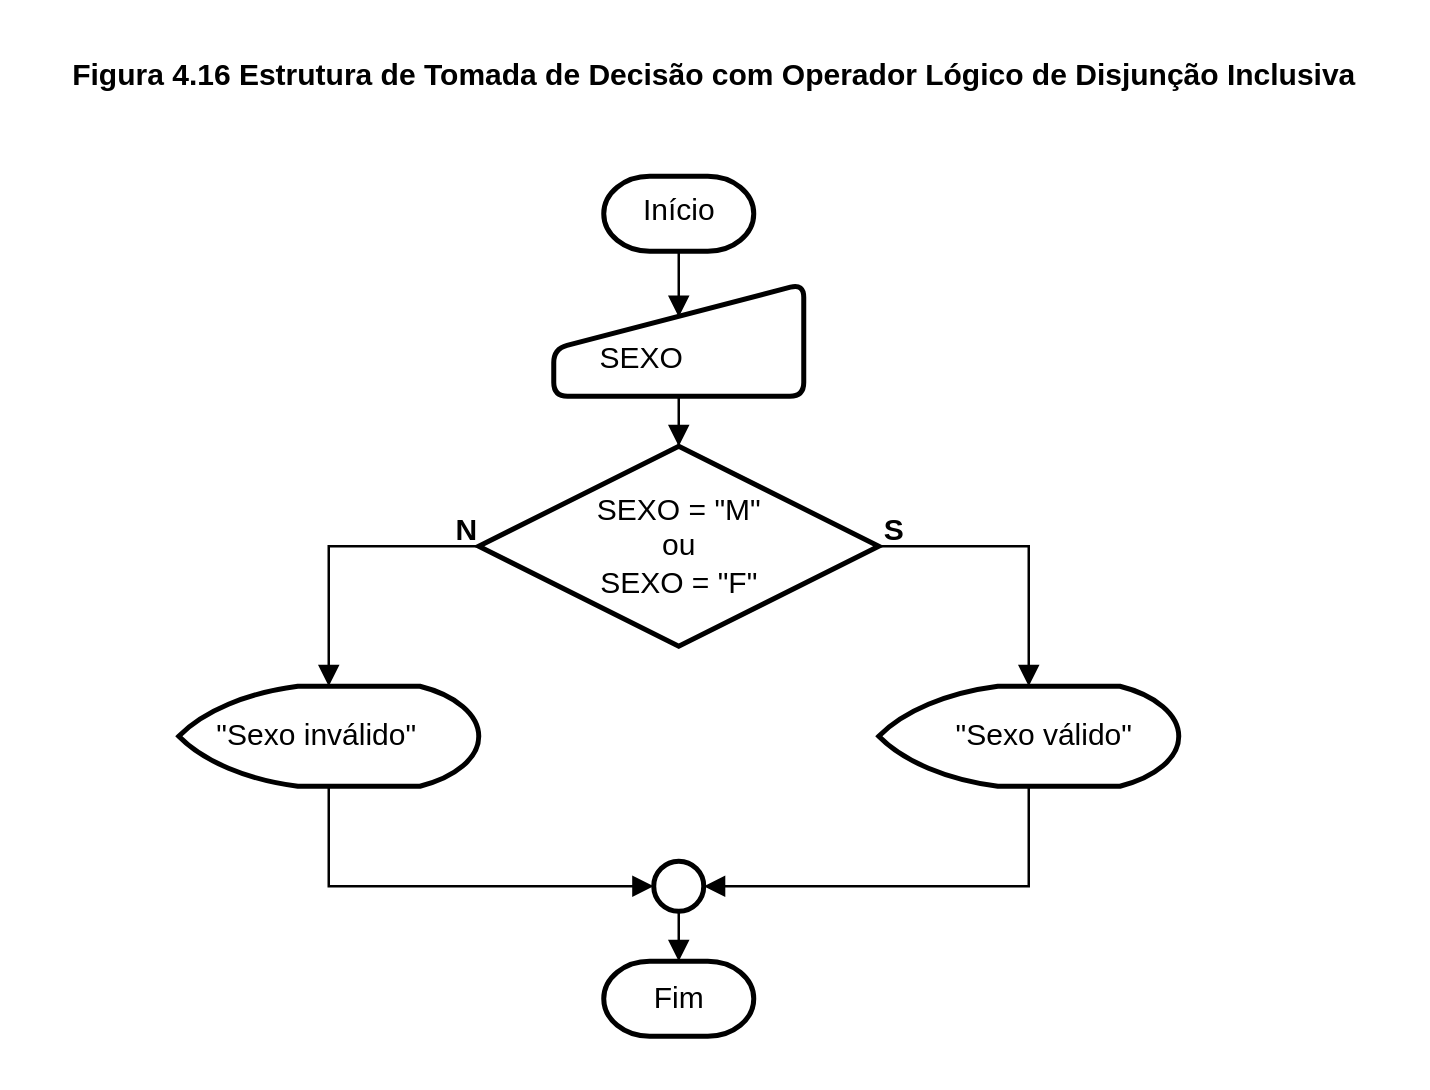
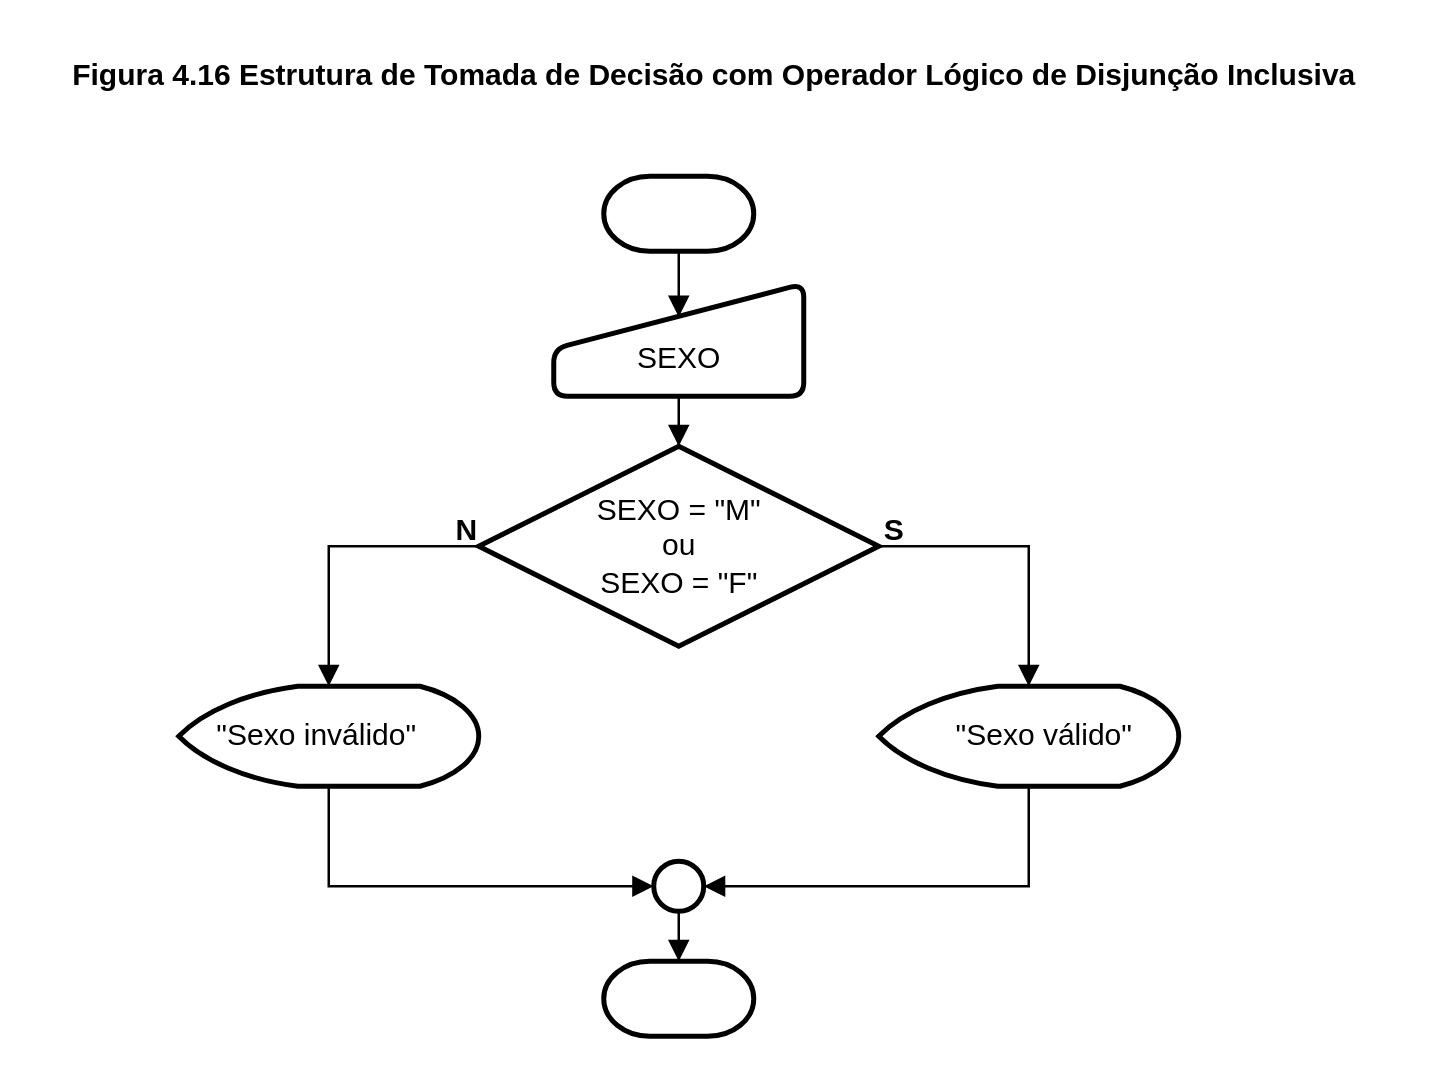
  <mxCell id="0" />
  <mxCell id="1" parent="0" />
  <mxCell id="2" value="&lt;b&gt;Figura 4.16 Estrutura de Tomada de Decisão com Operador Lógico de Disjunção Inclusiva&lt;/b&gt;" style="text;html=1;align=center;verticalAlign=middle;resizable=0;points=[];autosize=1;strokeColor=none;fillColor=none;" parent="1" vertex="1"><mxGeometry x="20" width="530" height="20" as="geometry" y="20" /></mxCell>
  <mxCell id="3" value="" style="group" vertex="1" connectable="0" parent="1"><mxGeometry x="71" y="70" width="400" height="344" as="geometry" /></mxCell>
  <mxCell id="4" value="" style="strokeWidth=2;html=1;shape=mxgraph.flowchart.terminator;whiteSpace=wrap;" parent="3" vertex="1"><mxGeometry x="170" width="60" height="30" as="geometry" /></mxCell>
  <mxCell id="5" value="" style="html=1;strokeWidth=2;shape=manualInput;whiteSpace=wrap;rounded=1;size=26;arcSize=11;" parent="3" vertex="1"><mxGeometry x="150" y="43" width="100" height="45" as="geometry" /></mxCell>
  <mxCell id="6" style="edgeStyle=orthogonalEdgeStyle;rounded=0;orthogonalLoop=1;jettySize=auto;html=1;exitX=0.5;exitY=1;exitDx=0;exitDy=0;exitPerimeter=0;entryX=0.5;entryY=0.295;entryDx=0;entryDy=0;entryPerimeter=0;endArrow=block;endFill=1;" parent="3" source="4" target="5" edge="1"><mxGeometry relative="1" as="geometry" /></mxCell>
  <mxCell id="7" value="" style="rhombus;whiteSpace=wrap;html=1;strokeWidth=2;rounded=0;arcSize=11;" parent="3" vertex="1"><mxGeometry x="120" y="108" width="160" height="80" as="geometry" /></mxCell>
  <mxCell id="8" value="" style="edgeStyle=orthogonalEdgeStyle;rounded=0;orthogonalLoop=1;jettySize=auto;html=1;endArrow=block;endFill=1;" parent="3" source="5" target="7" edge="1"><mxGeometry relative="1" as="geometry" /></mxCell>
  <mxCell id="9" value="" style="strokeWidth=2;html=1;shape=mxgraph.flowchart.display;whiteSpace=wrap;rounded=0;" parent="3" vertex="1"><mxGeometry y="204" width="120" height="40" as="geometry" /></mxCell>
  <mxCell id="10" style="edgeStyle=orthogonalEdgeStyle;rounded=0;orthogonalLoop=1;jettySize=auto;html=1;exitX=0;exitY=0.5;exitDx=0;exitDy=0;entryX=0.5;entryY=0;entryDx=0;entryDy=0;entryPerimeter=0;endArrow=block;endFill=1;" parent="3" source="7" target="9" edge="1"><mxGeometry relative="1" as="geometry" /></mxCell>
  <mxCell id="11" value="" style="strokeWidth=2;html=1;shape=mxgraph.flowchart.display;whiteSpace=wrap;rounded=0;" parent="3" vertex="1"><mxGeometry x="280" y="204" width="120" height="40" as="geometry" /></mxCell>
  <mxCell id="12" style="edgeStyle=orthogonalEdgeStyle;rounded=0;orthogonalLoop=1;jettySize=auto;html=1;exitX=1;exitY=0.5;exitDx=0;exitDy=0;entryX=0.5;entryY=0;entryDx=0;entryDy=0;entryPerimeter=0;endArrow=block;endFill=1;" parent="3" source="7" target="11" edge="1"><mxGeometry relative="1" as="geometry" /></mxCell>
  <mxCell id="13" value="" style="strokeWidth=2;html=1;shape=mxgraph.flowchart.start_2;whiteSpace=wrap;rounded=0;" parent="3" vertex="1"><mxGeometry x="190" y="274" width="20" height="20" as="geometry" /></mxCell>
  <mxCell id="14" style="edgeStyle=orthogonalEdgeStyle;rounded=0;orthogonalLoop=1;jettySize=auto;html=1;exitX=0.5;exitY=1;exitDx=0;exitDy=0;exitPerimeter=0;entryX=0;entryY=0.5;entryDx=0;entryDy=0;entryPerimeter=0;endArrow=block;endFill=1;" parent="3" source="9" target="13" edge="1"><mxGeometry relative="1" as="geometry" /></mxCell>
  <mxCell id="15" style="edgeStyle=orthogonalEdgeStyle;rounded=0;orthogonalLoop=1;jettySize=auto;html=1;exitX=0.5;exitY=1;exitDx=0;exitDy=0;exitPerimeter=0;entryX=1;entryY=0.5;entryDx=0;entryDy=0;entryPerimeter=0;endArrow=block;endFill=1;" parent="3" source="11" target="13" edge="1"><mxGeometry relative="1" as="geometry" /></mxCell>
  <mxCell id="16" value="" style="strokeWidth=2;html=1;shape=mxgraph.flowchart.terminator;whiteSpace=wrap;" parent="3" vertex="1"><mxGeometry x="170" y="314" width="60" height="30" as="geometry" /></mxCell>
  <mxCell id="17" style="edgeStyle=orthogonalEdgeStyle;rounded=0;orthogonalLoop=1;jettySize=auto;html=1;exitX=0.5;exitY=1;exitDx=0;exitDy=0;exitPerimeter=0;entryX=0.5;entryY=0;entryDx=0;entryDy=0;entryPerimeter=0;endArrow=block;endFill=1;" parent="3" source="13" target="16" edge="1"><mxGeometry relative="1" as="geometry" /></mxCell>
- <mxCell id="18" value="Início" style="text;html=1;align=center;verticalAlign=middle;resizable=0;points=[];autosize=1;strokeColor=none;fillColor=none;" parent="3" vertex="1"><mxGeometry x="180" y="4" width="40" height="20" as="geometry" /></mxCell>
- <mxCell id="19" value="SEXO" style="text;html=1;align=center;verticalAlign=middle;resizable=0;points=[];autosize=1;strokeColor=none;fillColor=none;" parent="3" vertex="1"><mxGeometry x="160" y="63" width="50" height="20" as="geometry" /></mxCell>
+ <mxCell id="19" value="SEXO" style="text;html=1;align=center;verticalAlign=middle;resizable=0;points=[];autosize=1;strokeColor=none;fillColor=none;" parent="3" vertex="1"><mxGeometry x="175" y="63" width="50" height="20" as="geometry" /></mxCell>
  <mxCell id="20" value="SEXO = &quot;M&quot;&lt;br&gt;ou&lt;br&gt;SEXO = &quot;F&quot;" style="text;html=1;align=center;verticalAlign=middle;resizable=0;points=[];autosize=1;strokeColor=none;fillColor=none;" vertex="1" parent="3"><mxGeometry x="160" y="123" width="80" height="50" as="geometry" /></mxCell>
  <mxCell id="21" value="&lt;b&gt;S&lt;/b&gt;" style="text;html=1;align=center;verticalAlign=middle;resizable=0;points=[];autosize=1;strokeColor=none;fillColor=none;" vertex="1" parent="3"><mxGeometry x="276" y="132" width="20" height="20" as="geometry" /></mxCell>
  <mxCell id="22" value="&lt;b&gt;N&lt;/b&gt;" style="text;html=1;align=center;verticalAlign=middle;resizable=0;points=[];autosize=1;strokeColor=none;fillColor=none;" vertex="1" parent="3"><mxGeometry x="105" y="132" width="20" height="20" as="geometry" /></mxCell>
  <mxCell id="23" value="&quot;Sexo inválido&quot;" style="text;html=1;align=center;verticalAlign=middle;resizable=0;points=[];autosize=1;strokeColor=none;fillColor=none;" vertex="1" parent="3"><mxGeometry x="5" y="214" width="100" height="20" as="geometry" /></mxCell>
  <mxCell id="24" value="&quot;Sexo válido&quot;" style="text;html=1;align=center;verticalAlign=middle;resizable=0;points=[];autosize=1;strokeColor=none;fillColor=none;" vertex="1" parent="3"><mxGeometry x="301" y="214" width="90" height="20" as="geometry" /></mxCell>
- <mxCell id="25" value="Fim" style="text;html=1;align=center;verticalAlign=middle;resizable=0;points=[];autosize=1;strokeColor=none;fillColor=none;" vertex="1" parent="3"><mxGeometry x="180" y="319" width="40" height="20" as="geometry" /></mxCell>
